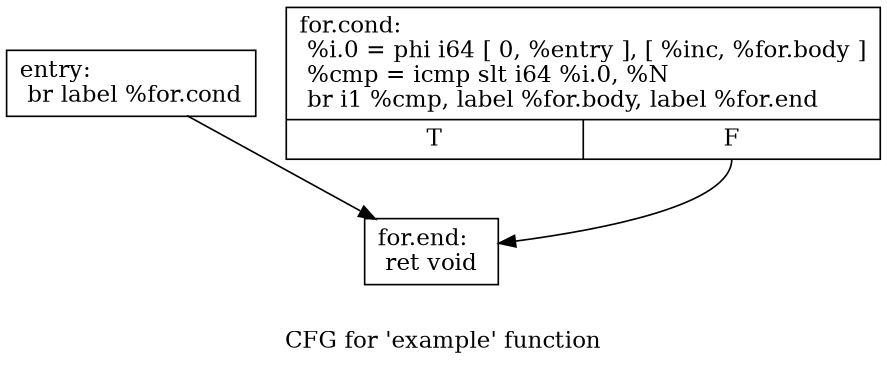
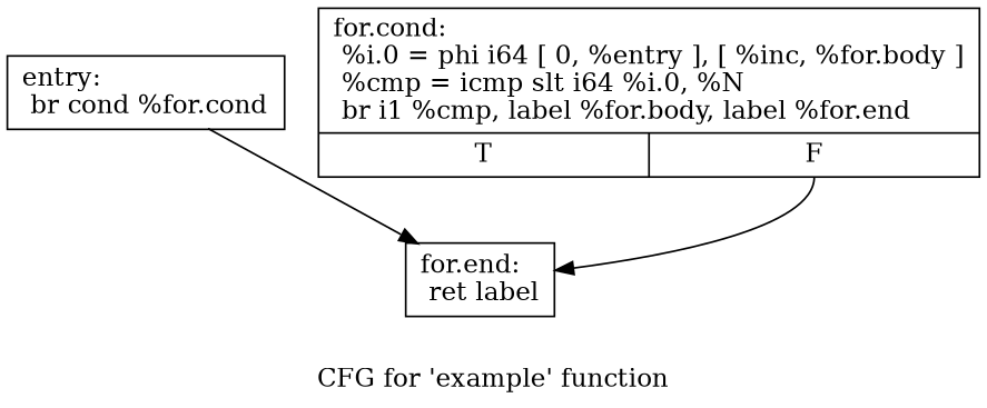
  digraph {
    label="CFG for 'example' function"
    node [shape=record]
-   n1 [label="{entry:\l  br label %for.cond\l}"]
-   n2 [label="{for.end:                                          \l  ret void\l}"]
+   n1 [label="{entry:\l  br cond %for.cond\l}"]
+   n2 [label="{for.end:                                          \l  ret label\l}"]
    n3 [label="{for.cond:                                         \l  %i.0 = phi i64 [ 0, %entry ], [ %inc, %for.body ]\l  %cmp = icmp slt i64 %i.0, %N\l  br i1 %cmp, label %for.body, label %for.end\l|{<s0>T|<s1>F}}"]
    n1 -> n2
    n3 -> n2 [tailport=s1]
  }
